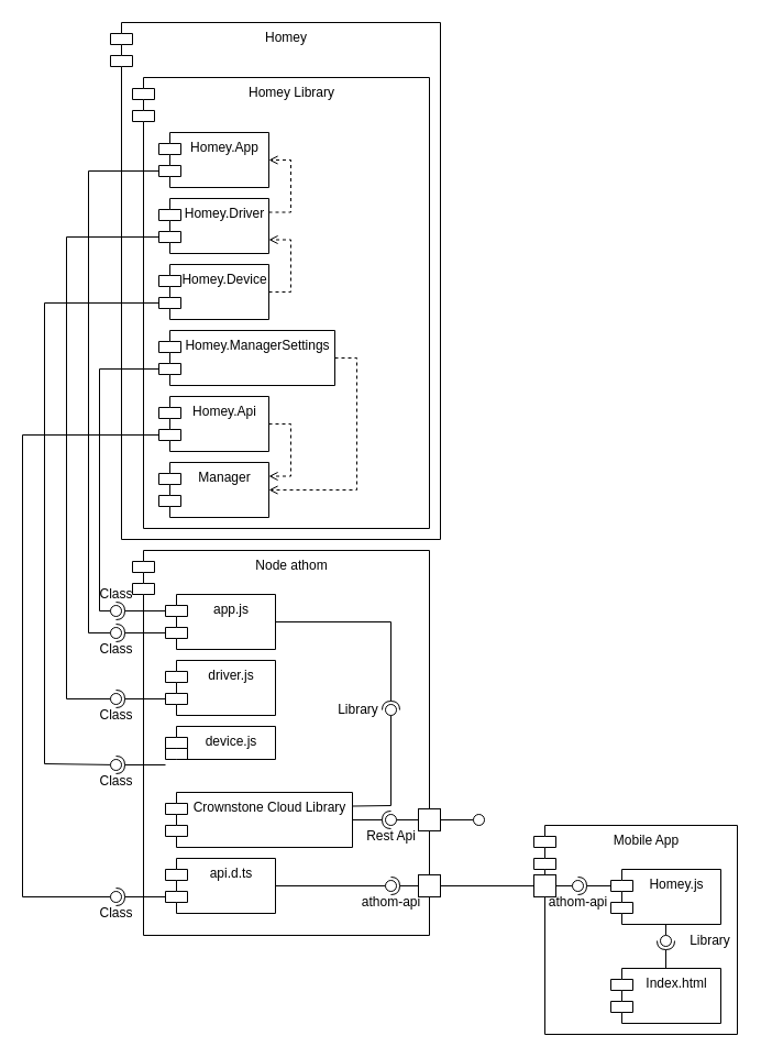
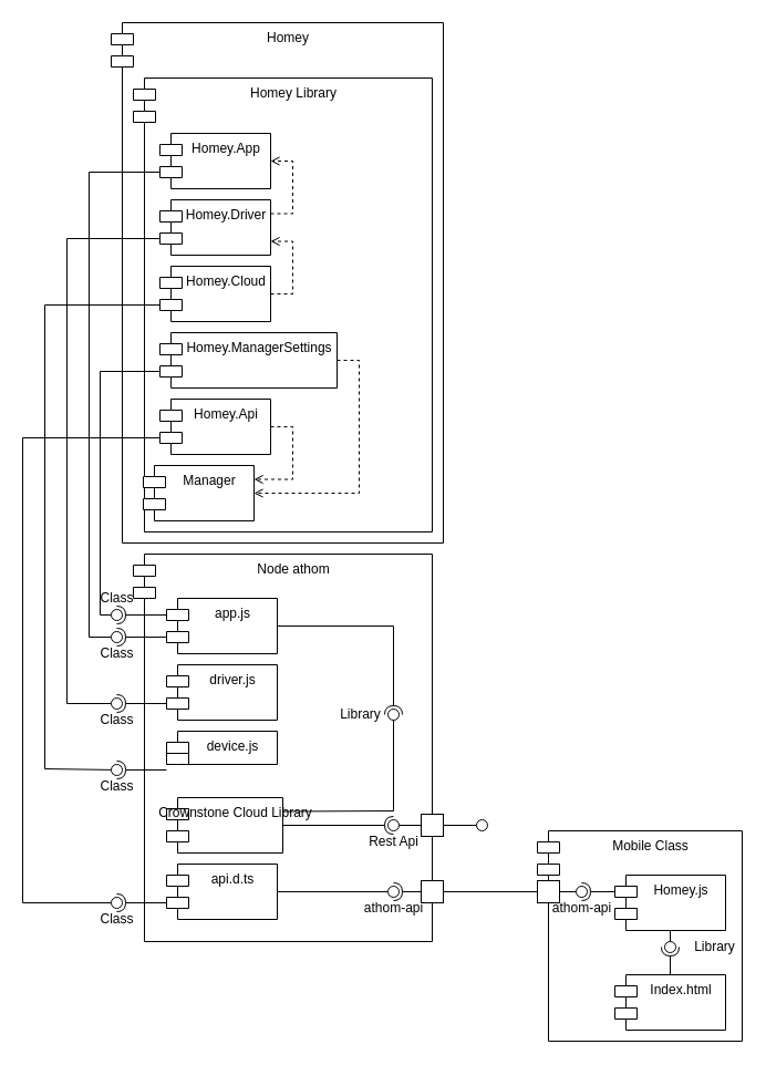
  <mxCell id="0" />
  <mxCell id="1" parent="0" />
  <mxCell id="2" value="Homey" style="shape=module;align=left;spacingLeft=20;align=center;verticalAlign=top;" vertex="1" parent="1"><mxGeometry x="100" y="20" width="300" height="470" as="geometry" /></mxCell>
  <mxCell id="3" value="Homey Library" style="shape=module;align=left;spacingLeft=20;align=center;verticalAlign=top;" parent="1" vertex="1"><mxGeometry x="120" y="70" width="270" height="410" as="geometry" /></mxCell>
  <mxCell id="4" value="Homey.App" style="shape=module;align=left;spacingLeft=20;align=center;verticalAlign=top;" parent="1" vertex="1"><mxGeometry x="144" y="120" width="100" height="50" as="geometry" /></mxCell>
  <mxCell id="5" style="edgeStyle=orthogonalEdgeStyle;rounded=0;orthogonalLoop=1;jettySize=auto;html=1;exitX=1;exitY=0.25;exitDx=0;exitDy=0;entryX=1;entryY=0.5;entryDx=0;entryDy=0;endArrow=open;endFill=0;dashed=1;" parent="1" source="6" target="4" edge="1"><mxGeometry relative="1" as="geometry" /></mxCell>
  <mxCell id="6" value="Homey.Driver" style="shape=module;align=left;spacingLeft=20;align=center;verticalAlign=top;" parent="1" vertex="1"><mxGeometry x="144" y="180" width="100" height="50" as="geometry" /></mxCell>
  <mxCell id="7" style="edgeStyle=orthogonalEdgeStyle;rounded=0;orthogonalLoop=1;jettySize=auto;html=1;exitX=1;exitY=0.5;exitDx=0;exitDy=0;entryX=1;entryY=0.75;entryDx=0;entryDy=0;dashed=1;endArrow=open;endFill=0;" parent="1" source="8" target="6" edge="1"><mxGeometry relative="1" as="geometry" /></mxCell>
- <mxCell id="8" value="Homey.Device" style="shape=module;align=left;spacingLeft=20;align=center;verticalAlign=top;" parent="1" vertex="1"><mxGeometry x="144" y="240" width="100" height="50" as="geometry" /></mxCell>
+ <mxCell id="8" value="Homey.Cloud" style="shape=module;align=left;spacingLeft=20;align=center;verticalAlign=top;" parent="1" vertex="1"><mxGeometry x="144" y="240" width="100" height="50" as="geometry" /></mxCell>
  <mxCell id="9" style="edgeStyle=orthogonalEdgeStyle;rounded=0;orthogonalLoop=1;jettySize=auto;html=1;exitX=1;exitY=0.5;exitDx=0;exitDy=0;entryX=1;entryY=0.5;entryDx=0;entryDy=0;dashed=1;endArrow=open;endFill=0;" parent="1" source="10" target="58" edge="1"><mxGeometry relative="1" as="geometry" /></mxCell>
  <mxCell id="10" value="Homey.ManagerSettings" style="shape=module;align=center;spacingLeft=20;align=center;verticalAlign=top;labelPosition=center;verticalLabelPosition=middle;" parent="1" vertex="1"><mxGeometry x="144" y="300" width="160" height="50" as="geometry" /></mxCell>
  <mxCell id="11" value="Node athom" style="shape=module;align=left;spacingLeft=20;align=center;verticalAlign=top;" parent="1" vertex="1"><mxGeometry x="120" y="500" width="270" height="350" as="geometry" /></mxCell>
  <mxCell id="12" value="app.js" style="shape=module;align=left;spacingLeft=20;align=center;verticalAlign=top;" parent="1" vertex="1"><mxGeometry x="150" y="540" width="100" height="50" as="geometry" /></mxCell>
  <mxCell id="13" value="driver.js" style="shape=module;align=left;spacingLeft=20;align=center;verticalAlign=top;" parent="1" vertex="1"><mxGeometry x="150" y="600" width="100" height="50" as="geometry" /></mxCell>
  <mxCell id="14" value="device.js" style="shape=module;align=left;spacingLeft=20;align=center;verticalAlign=top;" parent="1" vertex="1"><mxGeometry x="150" y="660" width="100" height="30" as="geometry" /></mxCell>
- <mxCell id="15" value="Crownstone Cloud Library" style="shape=module;align=left;spacingLeft=20;align=center;verticalAlign=top;" parent="1" vertex="1"><mxGeometry x="150" y="720" width="170" height="50" as="geometry" /></mxCell>
- <mxCell id="16" value="Mobile App" style="shape=module;align=left;spacingLeft=20;align=center;verticalAlign=top;" parent="1" vertex="1"><mxGeometry x="485" y="750" width="185" height="190" as="geometry" /></mxCell>
+ <mxCell id="15" value="Crownstone Cloud Library" style="shape=module;align=left;spacingLeft=20;align=center;verticalAlign=top;" parent="1" vertex="1"><mxGeometry x="150" y="720" width="105" height="50" as="geometry" /></mxCell>
+ <mxCell id="16" value="Mobile Class" style="shape=module;align=left;spacingLeft=20;align=center;verticalAlign=top;" parent="1" vertex="1"><mxGeometry x="485" y="750" width="185" height="190" as="geometry" /></mxCell>
  <mxCell id="17" value="Index.html" style="shape=module;align=left;spacingLeft=20;align=center;verticalAlign=top;" parent="1" vertex="1"><mxGeometry x="555" y="880" width="100" height="50" as="geometry" /></mxCell>
  <mxCell id="18" value="Homey.js" style="shape=module;align=left;spacingLeft=20;align=center;verticalAlign=top;" parent="1" vertex="1"><mxGeometry x="555" y="790" width="100" height="50" as="geometry" /></mxCell>
  <mxCell id="19" value="" style="rounded=0;orthogonalLoop=1;jettySize=auto;html=1;endArrow=none;endFill=0;exitX=0.5;exitY=1;exitDx=0;exitDy=0;" parent="1" source="18" target="21" edge="1"><mxGeometry relative="1" as="geometry"><mxPoint x="630" y="895" as="sourcePoint" /></mxGeometry></mxCell>
  <mxCell id="20" value="" style="rounded=0;orthogonalLoop=1;jettySize=auto;html=1;endArrow=halfCircle;endFill=0;entryX=0.5;entryY=0.5;entryDx=0;entryDy=0;endSize=6;strokeWidth=1;exitX=0.5;exitY=0;exitDx=0;exitDy=0;" parent="1" source="17" target="21" edge="1"><mxGeometry relative="1" as="geometry"><mxPoint x="660" y="895" as="sourcePoint" /></mxGeometry></mxCell>
  <mxCell id="21" value="" style="ellipse;whiteSpace=wrap;html=1;fontFamily=Helvetica;fontSize=12;fontColor=#000000;align=center;strokeColor=#000000;fillColor=#ffffff;points=[];aspect=fixed;resizable=0;" parent="1" vertex="1"><mxGeometry x="600" y="850" width="10" height="10" as="geometry" /></mxCell>
  <mxCell id="22" value="" style="whiteSpace=wrap;html=1;aspect=fixed;" parent="1" vertex="1"><mxGeometry x="380" y="735" width="20" height="20" as="geometry" /></mxCell>
  <mxCell id="23" value="" style="rounded=0;orthogonalLoop=1;jettySize=auto;html=1;endArrow=none;endFill=0;exitX=0;exitY=0;exitDx=0;exitDy=35;exitPerimeter=0;" parent="1" source="4" target="25" edge="1"><mxGeometry relative="1" as="geometry"><mxPoint x="20" y="485" as="sourcePoint" /><Array as="points"><mxPoint x="80" y="155" /><mxPoint x="80" y="575" /></Array></mxGeometry></mxCell>
  <mxCell id="24" value="" style="rounded=0;orthogonalLoop=1;jettySize=auto;html=1;endArrow=halfCircle;endFill=0;entryX=0.5;entryY=0.5;entryDx=0;entryDy=0;endSize=6;strokeWidth=1;exitX=0;exitY=0;exitDx=0;exitDy=35;exitPerimeter=0;" parent="1" source="12" target="25" edge="1"><mxGeometry relative="1" as="geometry"><mxPoint x="60" y="505" as="sourcePoint" /><Array as="points" /></mxGeometry></mxCell>
  <mxCell id="25" value="" style="ellipse;whiteSpace=wrap;html=1;fontFamily=Helvetica;fontSize=12;fontColor=#000000;align=center;strokeColor=#000000;fillColor=#ffffff;points=[];aspect=fixed;resizable=0;" parent="1" vertex="1"><mxGeometry x="100" y="570" width="10" height="10" as="geometry" /></mxCell>
  <mxCell id="26" value="" style="rounded=0;orthogonalLoop=1;jettySize=auto;html=1;endArrow=none;endFill=0;exitX=0;exitY=0;exitDx=0;exitDy=35;exitPerimeter=0;" parent="1" source="6" target="28" edge="1"><mxGeometry relative="1" as="geometry"><mxPoint x="-75" y="615" as="sourcePoint" /><Array as="points"><mxPoint x="60" y="215" /><mxPoint x="60" y="635" /></Array></mxGeometry></mxCell>
  <mxCell id="27" value="" style="rounded=0;orthogonalLoop=1;jettySize=auto;html=1;endArrow=halfCircle;endFill=0;entryX=0.5;entryY=0.5;entryDx=0;entryDy=0;endSize=6;strokeWidth=1;exitX=0;exitY=0;exitDx=0;exitDy=35;exitPerimeter=0;" parent="1" source="13" target="28" edge="1"><mxGeometry relative="1" as="geometry"><mxPoint x="-35" y="635" as="sourcePoint" /></mxGeometry></mxCell>
  <mxCell id="28" value="" style="ellipse;whiteSpace=wrap;html=1;fontFamily=Helvetica;fontSize=12;fontColor=#000000;align=center;strokeColor=#000000;fillColor=#ffffff;points=[];aspect=fixed;resizable=0;" parent="1" vertex="1"><mxGeometry x="100" y="630" width="10" height="10" as="geometry" /></mxCell>
  <mxCell id="29" value="" style="rounded=0;orthogonalLoop=1;jettySize=auto;html=1;endArrow=none;endFill=0;exitX=0;exitY=0;exitDx=0;exitDy=35;exitPerimeter=0;" parent="1" source="8" target="31" edge="1"><mxGeometry relative="1" as="geometry"><mxPoint x="-176" y="630" as="sourcePoint" /><Array as="points"><mxPoint x="40" y="275" /><mxPoint x="40" y="694" /></Array></mxGeometry></mxCell>
  <mxCell id="30" value="" style="rounded=0;orthogonalLoop=1;jettySize=auto;html=1;endArrow=halfCircle;endFill=0;entryX=0.5;entryY=0.5;entryDx=0;entryDy=0;endSize=6;strokeWidth=1;exitX=0;exitY=0;exitDx=0;exitDy=35;exitPerimeter=0;" parent="1" source="14" target="31" edge="1"><mxGeometry relative="1" as="geometry"><mxPoint x="-136" y="650" as="sourcePoint" /></mxGeometry></mxCell>
  <mxCell id="31" value="" style="ellipse;whiteSpace=wrap;html=1;fontFamily=Helvetica;fontSize=12;fontColor=#000000;align=center;strokeColor=#000000;fillColor=#ffffff;points=[];aspect=fixed;resizable=0;" parent="1" vertex="1"><mxGeometry x="100" y="690" width="10" height="10" as="geometry" /></mxCell>
  <mxCell id="32" value="" style="rounded=0;orthogonalLoop=1;jettySize=auto;html=1;endArrow=none;endFill=0;exitX=0;exitY=0;exitDx=0;exitDy=35;exitPerimeter=0;" parent="1" source="10" target="34" edge="1"><mxGeometry relative="1" as="geometry"><mxPoint x="-90" y="635" as="sourcePoint" /><Array as="points"><mxPoint x="90" y="335" /><mxPoint x="90" y="555" /></Array></mxGeometry></mxCell>
  <mxCell id="33" value="" style="rounded=0;orthogonalLoop=1;jettySize=auto;html=1;endArrow=halfCircle;endFill=0;entryX=0.5;entryY=0.5;entryDx=0;entryDy=0;endSize=6;strokeWidth=1;exitX=0;exitY=0;exitDx=0;exitDy=15;exitPerimeter=0;" parent="1" source="12" target="34" edge="1"><mxGeometry relative="1" as="geometry"><mxPoint x="-50" y="655" as="sourcePoint" /></mxGeometry></mxCell>
  <mxCell id="34" value="" style="ellipse;whiteSpace=wrap;html=1;fontFamily=Helvetica;fontSize=12;fontColor=#000000;align=center;strokeColor=#000000;fillColor=#ffffff;points=[];aspect=fixed;resizable=0;" parent="1" vertex="1"><mxGeometry x="100" y="550" width="10" height="10" as="geometry" /></mxCell>
  <mxCell id="35" value="" style="rounded=0;orthogonalLoop=1;jettySize=auto;html=1;endArrow=none;endFill=0;exitX=0;exitY=0.5;exitDx=0;exitDy=0;" parent="1" source="22" target="37" edge="1"><mxGeometry relative="1" as="geometry"><mxPoint x="-90" y="835" as="sourcePoint" /></mxGeometry></mxCell>
  <mxCell id="36" value="" style="rounded=0;orthogonalLoop=1;jettySize=auto;html=1;endArrow=halfCircle;endFill=0;entryX=0.5;entryY=0.5;entryDx=0;entryDy=0;endSize=6;strokeWidth=1;exitX=1;exitY=0.5;exitDx=0;exitDy=0;" parent="1" source="15" target="37" edge="1"><mxGeometry relative="1" as="geometry"><mxPoint x="-50" y="835" as="sourcePoint" /></mxGeometry></mxCell>
  <mxCell id="37" value="" style="ellipse;whiteSpace=wrap;html=1;fontFamily=Helvetica;fontSize=12;fontColor=#000000;align=center;strokeColor=#000000;fillColor=#ffffff;points=[];aspect=fixed;resizable=0;" parent="1" vertex="1"><mxGeometry x="350" y="740" width="10" height="10" as="geometry" /></mxCell>
  <mxCell id="38" value="" style="rounded=0;orthogonalLoop=1;jettySize=auto;html=1;endArrow=none;endFill=0;exitX=1;exitY=0.5;exitDx=0;exitDy=0;" parent="1" source="22" target="39" edge="1"><mxGeometry relative="1" as="geometry"><mxPoint x="-50" y="845" as="sourcePoint" /></mxGeometry></mxCell>
  <mxCell id="39" value="" style="ellipse;whiteSpace=wrap;html=1;fontFamily=Helvetica;fontSize=12;fontColor=#000000;align=center;strokeColor=#000000;fillColor=#ffffff;points=[];aspect=fixed;resizable=0;" parent="1" vertex="1"><mxGeometry x="430" y="740" width="10" height="10" as="geometry" /></mxCell>
  <mxCell id="40" value="api.d.ts" style="shape=module;align=left;spacingLeft=20;align=center;verticalAlign=top;" parent="1" vertex="1"><mxGeometry x="150" y="780" width="100" height="50" as="geometry" /></mxCell>
  <mxCell id="41" style="edgeStyle=orthogonalEdgeStyle;rounded=0;orthogonalLoop=1;jettySize=auto;html=1;exitX=1;exitY=0.5;exitDx=0;exitDy=0;entryX=0;entryY=0.5;entryDx=0;entryDy=0;endArrow=none;endFill=0;" parent="1" source="42" target="46" edge="1"><mxGeometry relative="1" as="geometry" /></mxCell>
  <mxCell id="42" value="" style="whiteSpace=wrap;html=1;aspect=fixed;" parent="1" vertex="1"><mxGeometry x="380" y="795" width="20" height="20" as="geometry" /></mxCell>
  <mxCell id="43" value="" style="rounded=0;orthogonalLoop=1;jettySize=auto;html=1;endArrow=none;endFill=0;exitX=1;exitY=0.5;exitDx=0;exitDy=0;" parent="1" source="40" target="45" edge="1"><mxGeometry relative="1" as="geometry"><mxPoint x="450" y="885" as="sourcePoint" /></mxGeometry></mxCell>
  <mxCell id="44" value="" style="rounded=0;orthogonalLoop=1;jettySize=auto;html=1;endArrow=halfCircle;endFill=0;entryX=0.5;entryY=0.5;entryDx=0;entryDy=0;endSize=6;strokeWidth=1;exitX=0;exitY=0.5;exitDx=0;exitDy=0;" parent="1" source="42" target="45" edge="1"><mxGeometry relative="1" as="geometry"><mxPoint x="490" y="885" as="sourcePoint" /></mxGeometry></mxCell>
  <mxCell id="45" value="" style="ellipse;whiteSpace=wrap;html=1;fontFamily=Helvetica;fontSize=12;fontColor=#000000;align=center;strokeColor=#000000;fillColor=#ffffff;points=[];aspect=fixed;resizable=0;" parent="1" vertex="1"><mxGeometry x="350" y="800" width="10" height="10" as="geometry" /></mxCell>
  <mxCell id="46" value="" style="whiteSpace=wrap;html=1;aspect=fixed;" parent="1" vertex="1"><mxGeometry x="485" y="795" width="20" height="20" as="geometry" /></mxCell>
  <mxCell id="47" value="" style="rounded=0;orthogonalLoop=1;jettySize=auto;html=1;endArrow=none;endFill=0;exitX=1;exitY=0.5;exitDx=0;exitDy=0;" parent="1" source="46" target="49" edge="1"><mxGeometry relative="1" as="geometry"><mxPoint x="460" y="905" as="sourcePoint" /></mxGeometry></mxCell>
  <mxCell id="48" value="" style="rounded=0;orthogonalLoop=1;jettySize=auto;html=1;endArrow=halfCircle;endFill=0;entryX=0.5;entryY=0.5;entryDx=0;entryDy=0;endSize=6;strokeWidth=1;exitX=0;exitY=0;exitDx=0;exitDy=15;exitPerimeter=0;" parent="1" source="18" target="49" edge="1"><mxGeometry relative="1" as="geometry"><mxPoint x="500" y="905" as="sourcePoint" /></mxGeometry></mxCell>
  <mxCell id="49" value="" style="ellipse;whiteSpace=wrap;html=1;fontFamily=Helvetica;fontSize=12;fontColor=#000000;align=center;strokeColor=#000000;fillColor=#ffffff;points=[];aspect=fixed;resizable=0;" parent="1" vertex="1"><mxGeometry x="520" y="800" width="10" height="10" as="geometry" /></mxCell>
  <mxCell id="50" value="" style="rounded=0;orthogonalLoop=1;jettySize=auto;html=1;endArrow=none;endFill=0;exitX=1;exitY=0.25;exitDx=0;exitDy=0;" parent="1" source="15" target="52" edge="1"><mxGeometry relative="1" as="geometry"><mxPoint x="445" y="650" as="sourcePoint" /><Array as="points"><mxPoint x="355" y="732" /></Array></mxGeometry></mxCell>
  <mxCell id="51" value="" style="rounded=0;orthogonalLoop=1;jettySize=auto;html=1;endArrow=halfCircle;endFill=0;entryX=0.5;entryY=0.5;entryDx=0;entryDy=0;endSize=6;strokeWidth=1;exitX=1;exitY=0.5;exitDx=0;exitDy=0;" parent="1" source="12" target="52" edge="1"><mxGeometry relative="1" as="geometry"><mxPoint x="485" y="650" as="sourcePoint" /><Array as="points"><mxPoint x="355" y="565" /></Array></mxGeometry></mxCell>
  <mxCell id="52" value="" style="ellipse;whiteSpace=wrap;html=1;fontFamily=Helvetica;fontSize=12;fontColor=#000000;align=center;strokeColor=#000000;fillColor=#ffffff;points=[];aspect=fixed;resizable=0;" parent="1" vertex="1"><mxGeometry x="350" y="640" width="10" height="10" as="geometry" /></mxCell>
  <mxCell id="53" style="edgeStyle=orthogonalEdgeStyle;rounded=0;orthogonalLoop=1;jettySize=auto;html=1;exitX=1;exitY=0.5;exitDx=0;exitDy=0;entryX=1;entryY=0.25;entryDx=0;entryDy=0;dashed=1;endArrow=open;endFill=0;" parent="1" source="54" target="58" edge="1"><mxGeometry relative="1" as="geometry" /></mxCell>
  <mxCell id="54" value="Homey.Api" style="shape=module;align=left;spacingLeft=20;align=center;verticalAlign=top;" parent="1" vertex="1"><mxGeometry x="144" y="360" width="100" height="50" as="geometry" /></mxCell>
  <mxCell id="55" value="" style="rounded=0;orthogonalLoop=1;jettySize=auto;html=1;endArrow=none;endFill=0;exitX=0;exitY=0;exitDx=0;exitDy=35;exitPerimeter=0;" parent="1" source="54" target="57" edge="1"><mxGeometry relative="1" as="geometry"><mxPoint x="20" y="800" as="sourcePoint" /><Array as="points"><mxPoint x="20" y="395" /><mxPoint x="20" y="815" /></Array></mxGeometry></mxCell>
  <mxCell id="56" value="" style="rounded=0;orthogonalLoop=1;jettySize=auto;html=1;endArrow=halfCircle;endFill=0;entryX=0.5;entryY=0.5;entryDx=0;entryDy=0;endSize=6;strokeWidth=1;exitX=0;exitY=0;exitDx=0;exitDy=35;exitPerimeter=0;" parent="1" source="40" target="57" edge="1"><mxGeometry relative="1" as="geometry"><mxPoint x="60" y="800" as="sourcePoint" /></mxGeometry></mxCell>
  <mxCell id="57" value="" style="ellipse;whiteSpace=wrap;html=1;fontFamily=Helvetica;fontSize=12;fontColor=#000000;align=center;strokeColor=#000000;fillColor=#ffffff;points=[];aspect=fixed;resizable=0;" parent="1" vertex="1"><mxGeometry x="100" y="810" width="10" height="10" as="geometry" /></mxCell>
- <mxCell id="58" value="Manager" style="shape=module;align=left;spacingLeft=20;align=center;verticalAlign=top;" parent="1" vertex="1"><mxGeometry x="144" y="420" width="100" height="50" as="geometry" /></mxCell>
+ <mxCell id="58" value="Manager" style="shape=module;align=left;spacingLeft=20;align=center;verticalAlign=top;" parent="1" vertex="1"><mxGeometry x="129" y="420" width="100" height="50" as="geometry" /></mxCell>
  <mxCell id="59" value="Class" style="text;html=1;align=center;verticalAlign=middle;resizable=0;points=[];autosize=1;" vertex="1" parent="1"><mxGeometry x="80" y="580" width="50" height="20" as="geometry" /></mxCell>
  <mxCell id="60" value="Class" style="text;html=1;align=center;verticalAlign=middle;resizable=0;points=[];autosize=1;" vertex="1" parent="1"><mxGeometry x="80" y="530" width="50" height="20" as="geometry" /></mxCell>
  <mxCell id="61" value="Class" style="text;html=1;align=center;verticalAlign=middle;resizable=0;points=[];autosize=1;" vertex="1" parent="1"><mxGeometry x="80" y="640" width="50" height="20" as="geometry" /></mxCell>
  <mxCell id="62" value="Class" style="text;html=1;align=center;verticalAlign=middle;resizable=0;points=[];autosize=1;" vertex="1" parent="1"><mxGeometry x="80" y="700" width="50" height="20" as="geometry" /></mxCell>
  <mxCell id="63" value="Class" style="text;html=1;align=center;verticalAlign=middle;resizable=0;points=[];autosize=1;" vertex="1" parent="1"><mxGeometry x="80" y="820" width="50" height="20" as="geometry" /></mxCell>
  <mxCell id="64" value="Library" style="text;html=1;align=center;verticalAlign=middle;resizable=0;points=[];autosize=1;" vertex="1" parent="1"><mxGeometry x="300" y="635" width="50" height="20" as="geometry" /></mxCell>
  <mxCell id="65" value="Rest Api" style="text;html=1;align=center;verticalAlign=middle;resizable=0;points=[];autosize=1;" vertex="1" parent="1"><mxGeometry x="325" y="750" width="60" height="20" as="geometry" /></mxCell>
  <mxCell id="66" value="athom-api" style="text;html=1;align=center;verticalAlign=middle;resizable=0;points=[];autosize=1;" vertex="1" parent="1"><mxGeometry x="320" y="810" width="70" height="20" as="geometry" /></mxCell>
  <mxCell id="67" value="athom-api" style="text;html=1;align=center;verticalAlign=middle;resizable=0;points=[];autosize=1;" vertex="1" parent="1"><mxGeometry x="490" y="810" width="70" height="20" as="geometry" /></mxCell>
  <mxCell id="68" value="Library" style="text;html=1;align=center;verticalAlign=middle;resizable=0;points=[];autosize=1;" vertex="1" parent="1"><mxGeometry x="620" y="845" width="50" height="20" as="geometry" /></mxCell>
